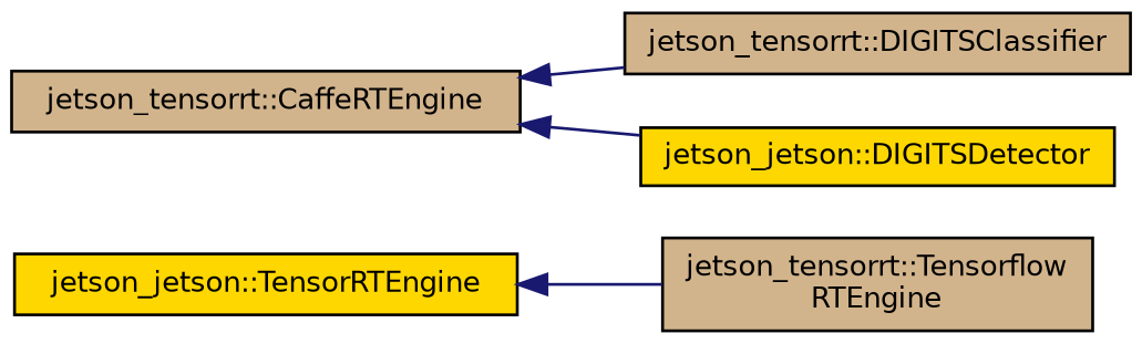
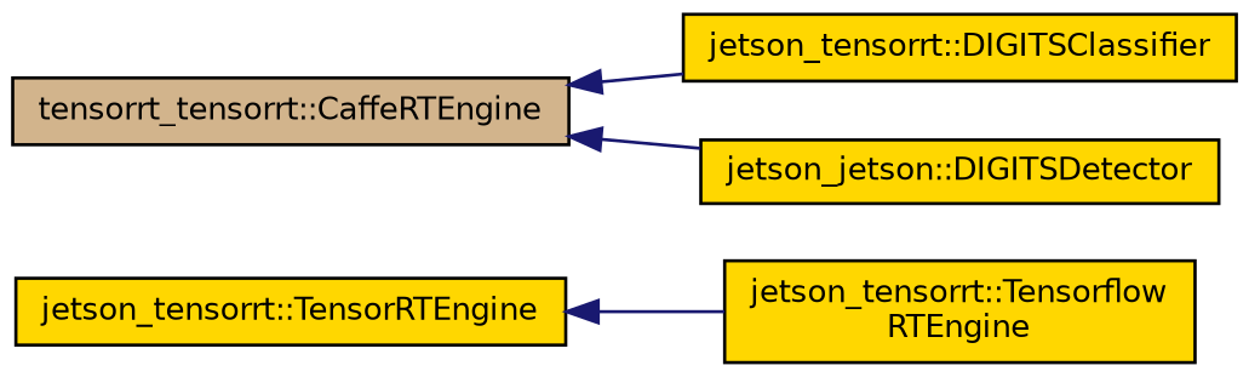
  digraph {
    rankdir=LR
    node [color=black fillcolor=gold fontname=Helvetica fontsize=10 shape=record style=filled]
    edge [color=midnightblue dir=back fontname=Helvetica fontsize=10 labelfontname=Helvetica labelfontsize=10 style=solid]
-   n1 [height=0.2 label="jetson_jetson::TensorRTEngine" width=0.4]
-   n2 [fillcolor=tan height=0.2 label="jetson_tensorrt::Tensorflow\lRTEngine" width=0.4]
-   n3 [fillcolor=tan height=0.2 label="jetson_tensorrt::CaffeRTEngine" width=0.4]
-   n4 [fillcolor=tan height=0.2 label="jetson_tensorrt::DIGITSClassifier" width=0.4]
+   n1 [height=0.2 label="jetson_tensorrt::TensorRTEngine" width=0.4]
+   n2 [height=0.2 label="jetson_tensorrt::Tensorflow\lRTEngine" width=0.4]
+   n3 [fillcolor=tan height=0.2 label="tensorrt_tensorrt::CaffeRTEngine" width=0.4]
+   n4 [height=0.2 label="jetson_tensorrt::DIGITSClassifier" width=0.4]
    n5 [height=0.2 label="jetson_jetson::DIGITSDetector" width=0.4]
    n1 -> n2
    n3 -> n4
    n3 -> n5
  }
